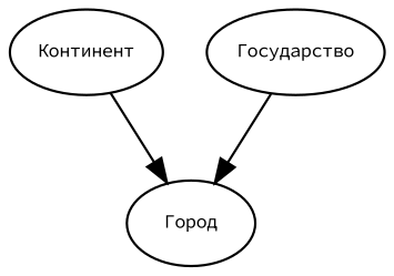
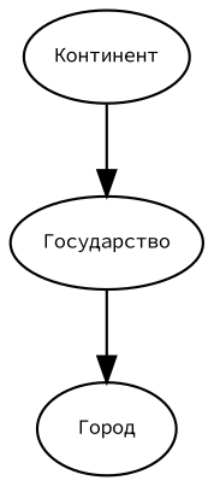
  digraph {
    fontname="Source Code Pro"
    node [fontname="Source Code Pro" fontsize=8 shape=ellipse]
    edge [fontname="Source Code Pro"]
    n1 [label="Континент"]
    n2 [label="Государство"]
    n3 [label="Город"]
-   n1 -> n3
+   n1 -> n2
    n2 -> n3
  }
